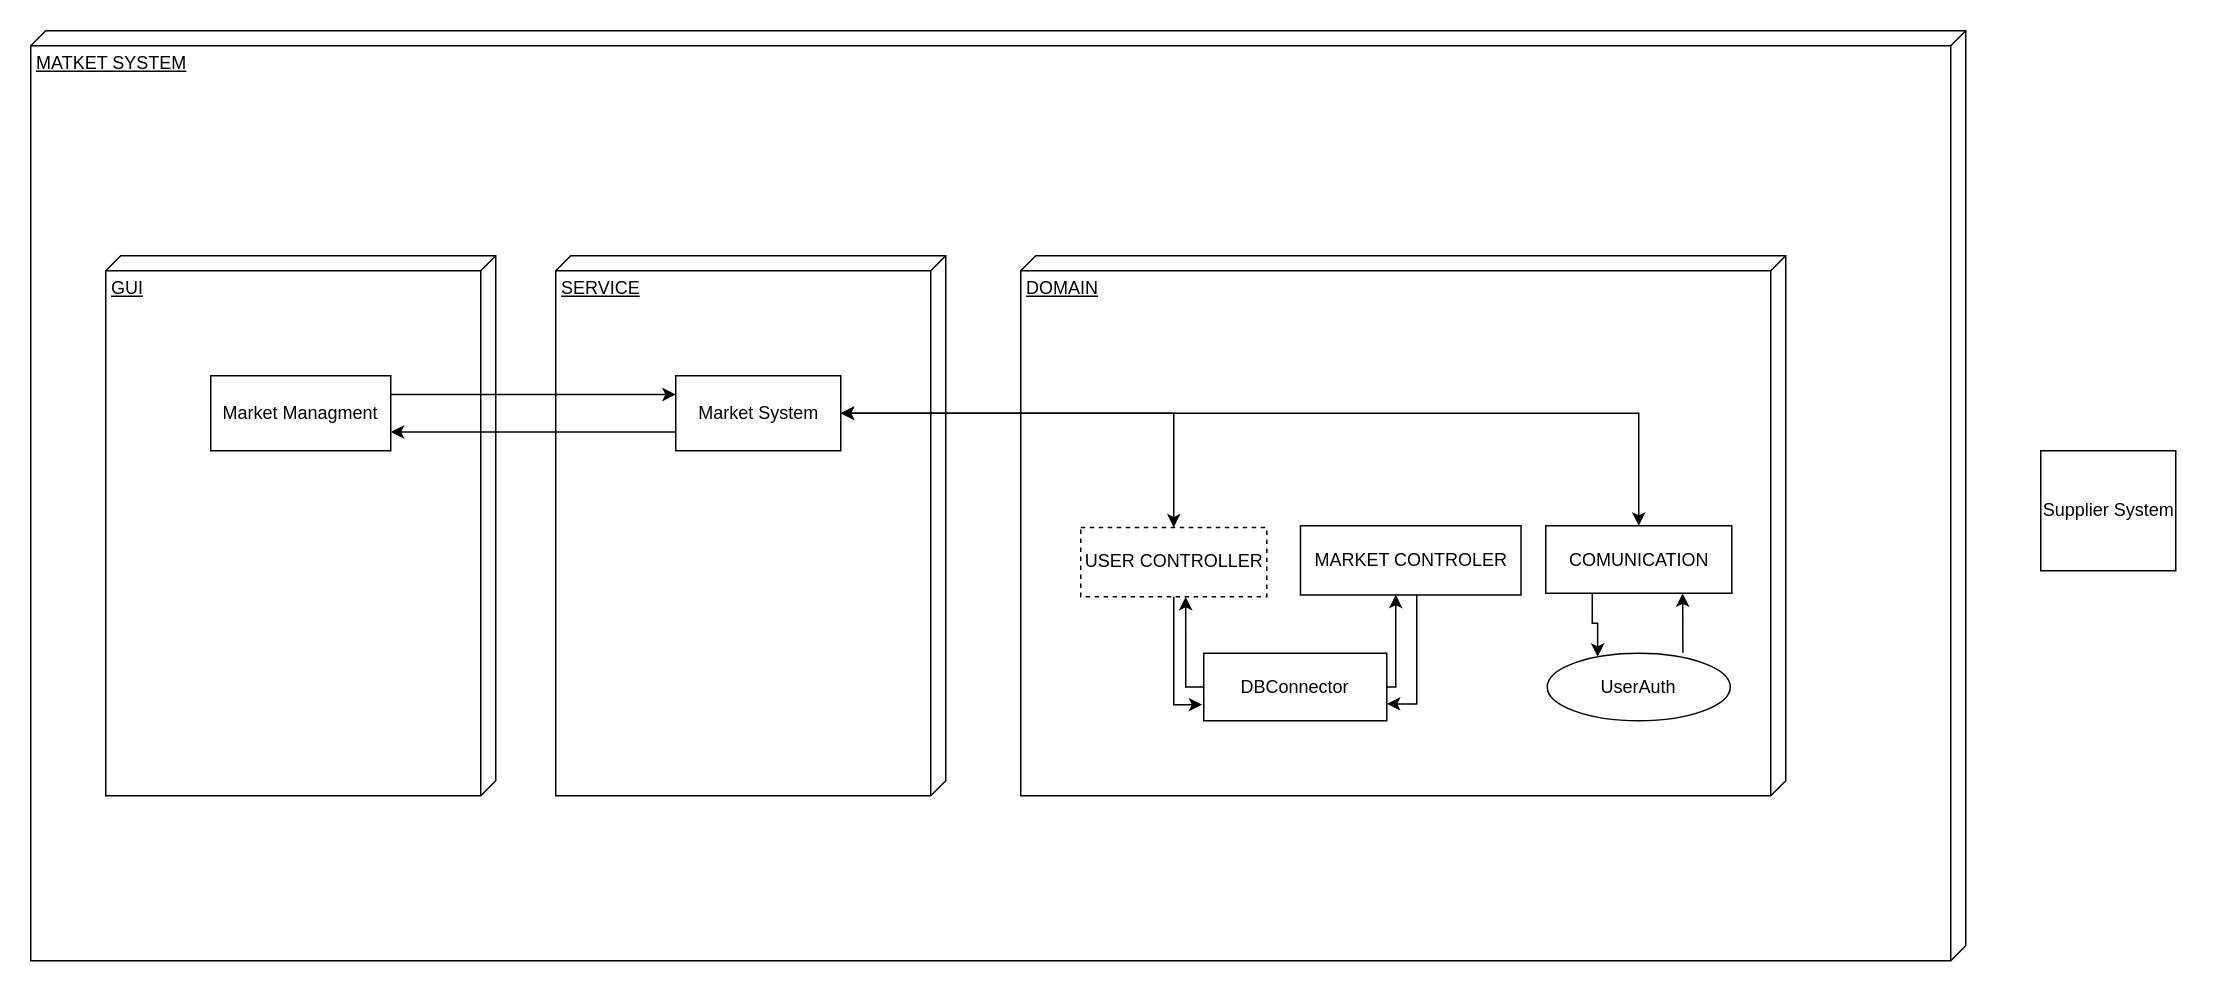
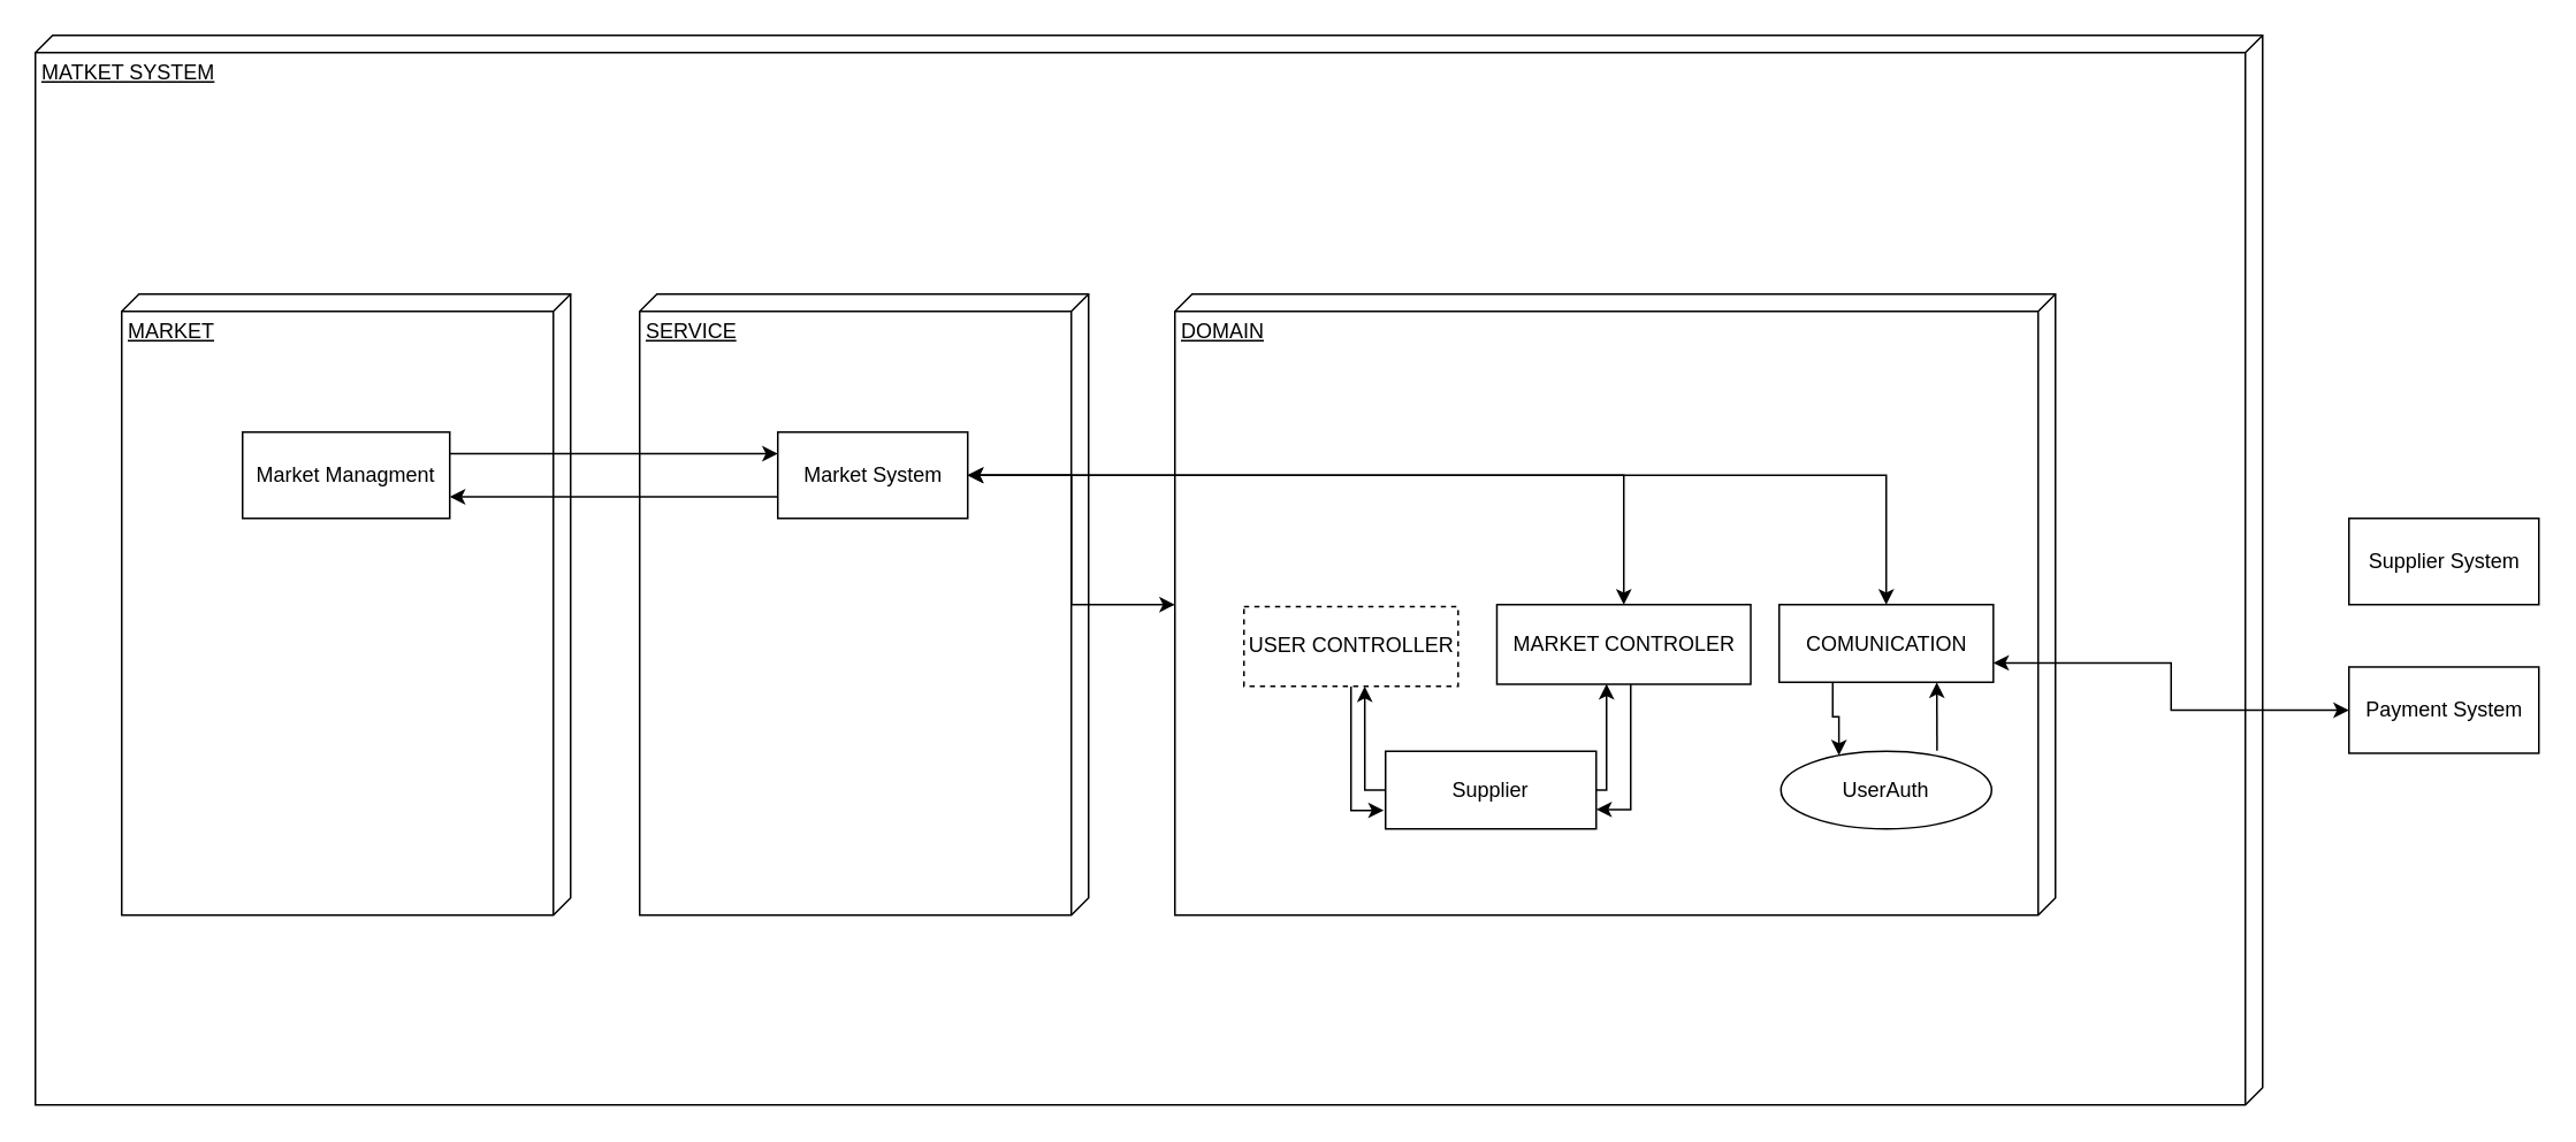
  <mxCell id="0" />
  <mxCell id="1" parent="0" />
  <mxCell id="2" value="MATKET SYSTEM" style="verticalAlign=top;align=left;spacingTop=8;spacingLeft=2;spacingRight=12;shape=cube;size=10;direction=south;fontStyle=4;html=1;" parent="1" vertex="1"><mxGeometry x="20" y="20" width="1290" height="620" as="geometry" /></mxCell>
  <mxCell id="3" value="SERVICE" style="verticalAlign=top;align=left;spacingTop=8;spacingLeft=2;spacingRight=12;shape=cube;size=10;direction=south;fontStyle=4;html=1;" parent="1" vertex="1"><mxGeometry x="370" y="170" width="260" height="360" as="geometry" /></mxCell>
  <mxCell id="4" value="DOMAIN" style="verticalAlign=top;align=left;spacingTop=8;spacingLeft=2;spacingRight=12;shape=cube;size=10;direction=south;fontStyle=4;html=1;" parent="1" vertex="1"><mxGeometry x="680" y="170" width="510" height="360" as="geometry" /></mxCell>
- <mxCell id="6" value="Supplier System" style="html=1;" parent="1" vertex="1"><mxGeometry x="1360" y="300" width="90" height="80" as="geometry" /></mxCell>
- <mxCell id="7" style="edgeStyle=orthogonalEdgeStyle;rounded=0;orthogonalLoop=1;jettySize=auto;html=1;startArrow=classic;startFill=1;endArrow=classic;endFill=1;" parent="1" source="10" target="13" edge="1"><mxGeometry relative="1" as="geometry" /></mxCell>
+ <mxCell id="5" value="Payment System" style="html=1;" parent="1" vertex="1"><mxGeometry x="1360" y="386.15" width="110" height="50" as="geometry" /></mxCell>
+ <mxCell id="6" value="Supplier System" style="html=1;" parent="1" vertex="1"><mxGeometry x="1360" y="300" width="110" height="50" as="geometry" /></mxCell>
+ <mxCell id="7" style="edgeStyle=orthogonalEdgeStyle;rounded=0;orthogonalLoop=1;jettySize=auto;html=1;startArrow=classic;startFill=1;endArrow=classic;endFill=1;" parent="1" source="10" target="4" edge="1"><mxGeometry relative="1" as="geometry" /></mxCell>
+ <mxCell id="8" style="edgeStyle=orthogonalEdgeStyle;rounded=0;orthogonalLoop=1;jettySize=auto;html=1;entryX=0.5;entryY=0;entryDx=0;entryDy=0;startArrow=classic;startFill=1;endArrow=classic;endFill=1;" parent="1" source="10" target="15" edge="1"><mxGeometry relative="1" as="geometry" /></mxCell>
  <mxCell id="9" style="edgeStyle=orthogonalEdgeStyle;rounded=0;orthogonalLoop=1;jettySize=auto;html=1;startArrow=classic;startFill=1;endArrow=classic;endFill=1;" parent="1" source="10" target="17" edge="1"><mxGeometry relative="1" as="geometry" /></mxCell>
  <mxCell id="10" value="Market System" style="html=1;" parent="1" vertex="1"><mxGeometry y="250" width="110" height="50" as="geometry" x="450" /></mxCell>
+ <mxCell id="11" style="edgeStyle=orthogonalEdgeStyle;rounded=0;orthogonalLoop=1;jettySize=auto;html=1;entryX=1;entryY=0.75;entryDx=0;entryDy=0;startArrow=classic;startFill=1;endArrow=classic;endFill=1;" parent="1" source="5" target="17" edge="1"><mxGeometry relative="1" as="geometry" /></mxCell>
  <mxCell id="12" value="" style="edgeStyle=orthogonalEdgeStyle;rounded=0;orthogonalLoop=1;jettySize=auto;html=1;entryX=-0.008;entryY=0.762;entryDx=0;entryDy=0;entryPerimeter=0;" edge="1" parent="1" source="13" target="26"><mxGeometry relative="1" as="geometry"><Array as="points"><mxPoint x="782" y="470" /><mxPoint x="802" y="470" /></Array></mxGeometry></mxCell>
  <mxCell id="13" value="USER CONTROLLER" style="html=1;dashed=1;" parent="1" vertex="1"><mxGeometry x="720.004" y="351.15" width="124.043" height="46.154" as="geometry" /></mxCell>
  <mxCell id="14" style="edgeStyle=orthogonalEdgeStyle;rounded=0;orthogonalLoop=1;jettySize=auto;html=1;entryX=1;entryY=0.75;entryDx=0;entryDy=0;" edge="1" parent="1" source="15" target="26"><mxGeometry relative="1" as="geometry"><Array as="points"><mxPoint x="944" y="469" /></Array></mxGeometry></mxCell>
  <mxCell id="15" value="MARKET CONTROLER" style="html=1;" parent="1" vertex="1"><mxGeometry x="866.49" y="350" width="147.02" height="46.15" as="geometry" /></mxCell>
  <mxCell id="16" style="edgeStyle=orthogonalEdgeStyle;rounded=0;orthogonalLoop=1;jettySize=auto;html=1;entryX=0.25;entryY=0;entryDx=0;entryDy=0;exitX=0.25;exitY=1;exitDx=0;exitDy=0;" parent="1" source="17" target="23" edge="1"><mxGeometry relative="1" as="geometry" /></mxCell>
  <mxCell id="17" value="COMUNICATION" style="html=1;" parent="1" vertex="1"><mxGeometry x="1030.001" y="350" width="124.043" height="45" as="geometry" /></mxCell>
- <mxCell id="18" value="GUI" style="verticalAlign=top;align=left;spacingTop=8;spacingLeft=2;spacingRight=12;shape=cube;size=10;direction=south;fontStyle=4;html=1;" parent="1" vertex="1"><mxGeometry x="70" y="170" width="260" height="360" as="geometry" /></mxCell>
+ <mxCell id="18" value="MARKET" style="verticalAlign=top;align=left;spacingTop=8;spacingLeft=2;spacingRight=12;shape=cube;size=10;direction=south;fontStyle=4;html=1;" parent="1" vertex="1"><mxGeometry x="70" y="170" width="260" height="360" as="geometry" /></mxCell>
  <mxCell id="19" style="edgeStyle=orthogonalEdgeStyle;rounded=0;orthogonalLoop=1;jettySize=auto;html=1;entryX=0;entryY=0.25;entryDx=0;entryDy=0;exitX=1;exitY=0.25;exitDx=0;exitDy=0;" parent="1" source="20" target="10" edge="1"><mxGeometry relative="1" as="geometry" /></mxCell>
  <mxCell id="20" value="Market Managment" style="rounded=0;whiteSpace=wrap;html=1;" parent="1" vertex="1"><mxGeometry x="140" y="250" width="120" height="50" as="geometry" /></mxCell>
  <mxCell id="21" style="edgeStyle=orthogonalEdgeStyle;rounded=0;orthogonalLoop=1;jettySize=auto;html=1;entryX=1;entryY=0.75;entryDx=0;entryDy=0;" parent="1" source="10" target="20" edge="1"><mxGeometry relative="1" as="geometry"><Array as="points"><mxPoint x="343" y="288" /></Array></mxGeometry></mxCell>
  <mxCell id="22" style="edgeStyle=orthogonalEdgeStyle;rounded=0;orthogonalLoop=1;jettySize=auto;html=1;entryX=0.736;entryY=1.001;entryDx=0;entryDy=0;exitX=0.741;exitY=-0.009;exitDx=0;exitDy=0;entryPerimeter=0;exitPerimeter=0;" parent="1" source="23" target="17" edge="1"><mxGeometry relative="1" as="geometry" /></mxCell>
  <mxCell id="23" value="UserAuth" style="ellipse;whiteSpace=wrap;html=1;" parent="1" vertex="1"><mxGeometry x="1031.01" y="435" width="122.02" height="45" as="geometry" /></mxCell>
  <mxCell id="24" style="edgeStyle=orthogonalEdgeStyle;rounded=0;orthogonalLoop=1;jettySize=auto;html=1;" edge="1" parent="1" source="26"><mxGeometry relative="1" as="geometry"><mxPoint x="930" y="396" as="targetPoint" /><Array as="points"><mxPoint x="930" y="458" /><mxPoint x="930" y="396" /></Array></mxGeometry></mxCell>
  <mxCell id="25" style="edgeStyle=orthogonalEdgeStyle;rounded=0;orthogonalLoop=1;jettySize=auto;html=1;entryX=0.564;entryY=1.002;entryDx=0;entryDy=0;entryPerimeter=0;" edge="1" parent="1" source="26" target="13"><mxGeometry relative="1" as="geometry"><Array as="points"><mxPoint x="790" y="458" /></Array></mxGeometry></mxCell>
- <mxCell id="26" value="DBConnector" style="rounded=0;whiteSpace=wrap;html=1;" vertex="1" parent="1"><mxGeometry x="802" y="435" width="122.02" height="45" as="geometry" /></mxCell>
+ <mxCell id="26" value="Supplier" style="rounded=0;whiteSpace=wrap;html=1;" vertex="1" parent="1"><mxGeometry x="802" y="435" width="122.02" height="45" as="geometry" /></mxCell>
